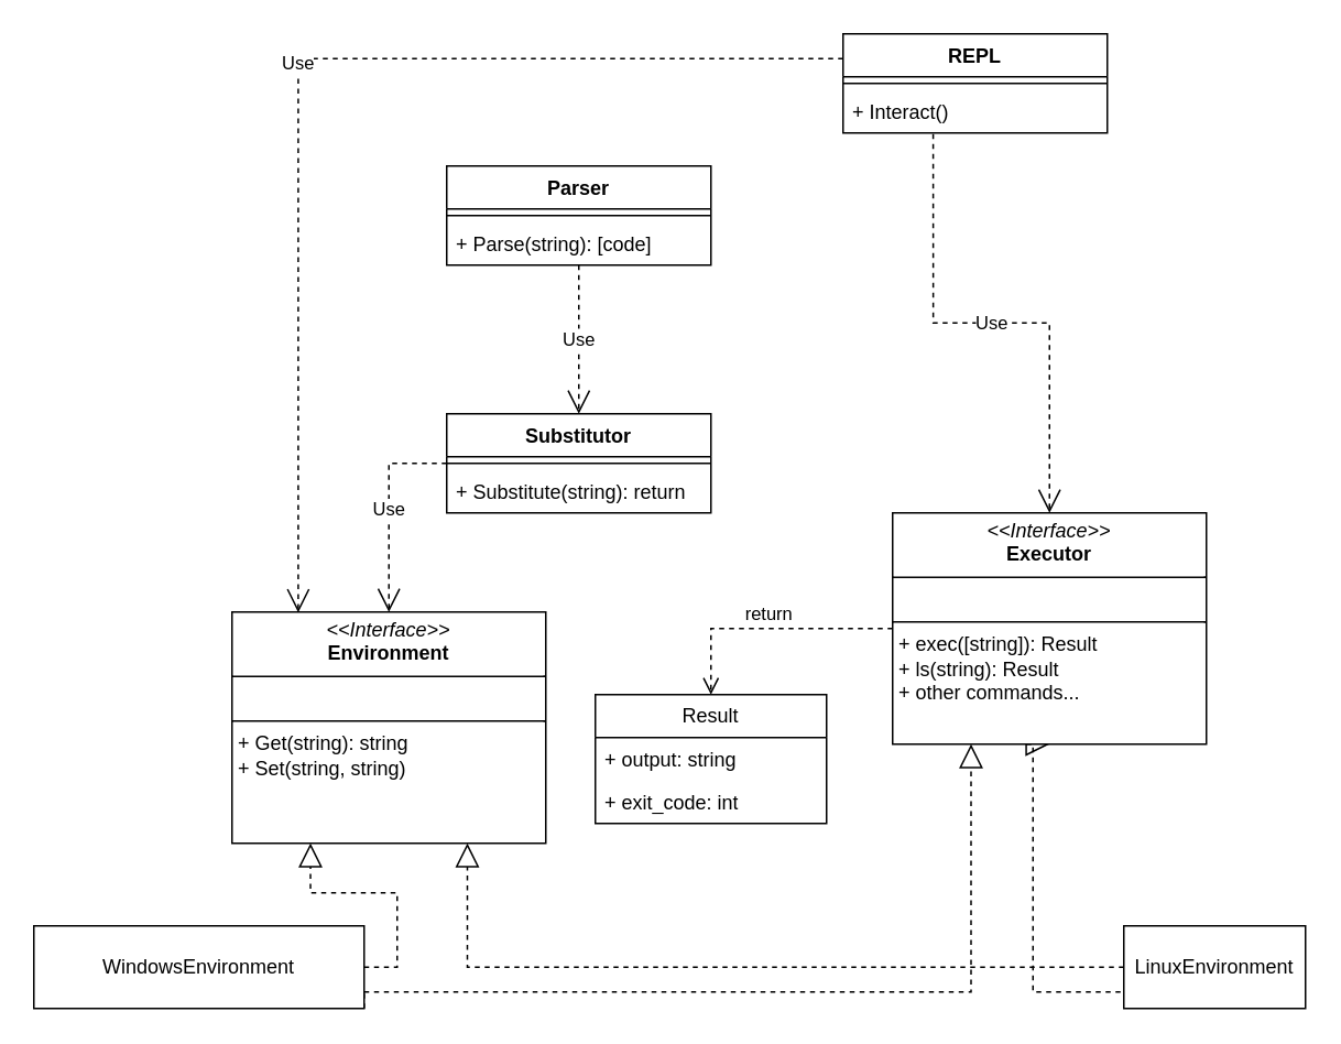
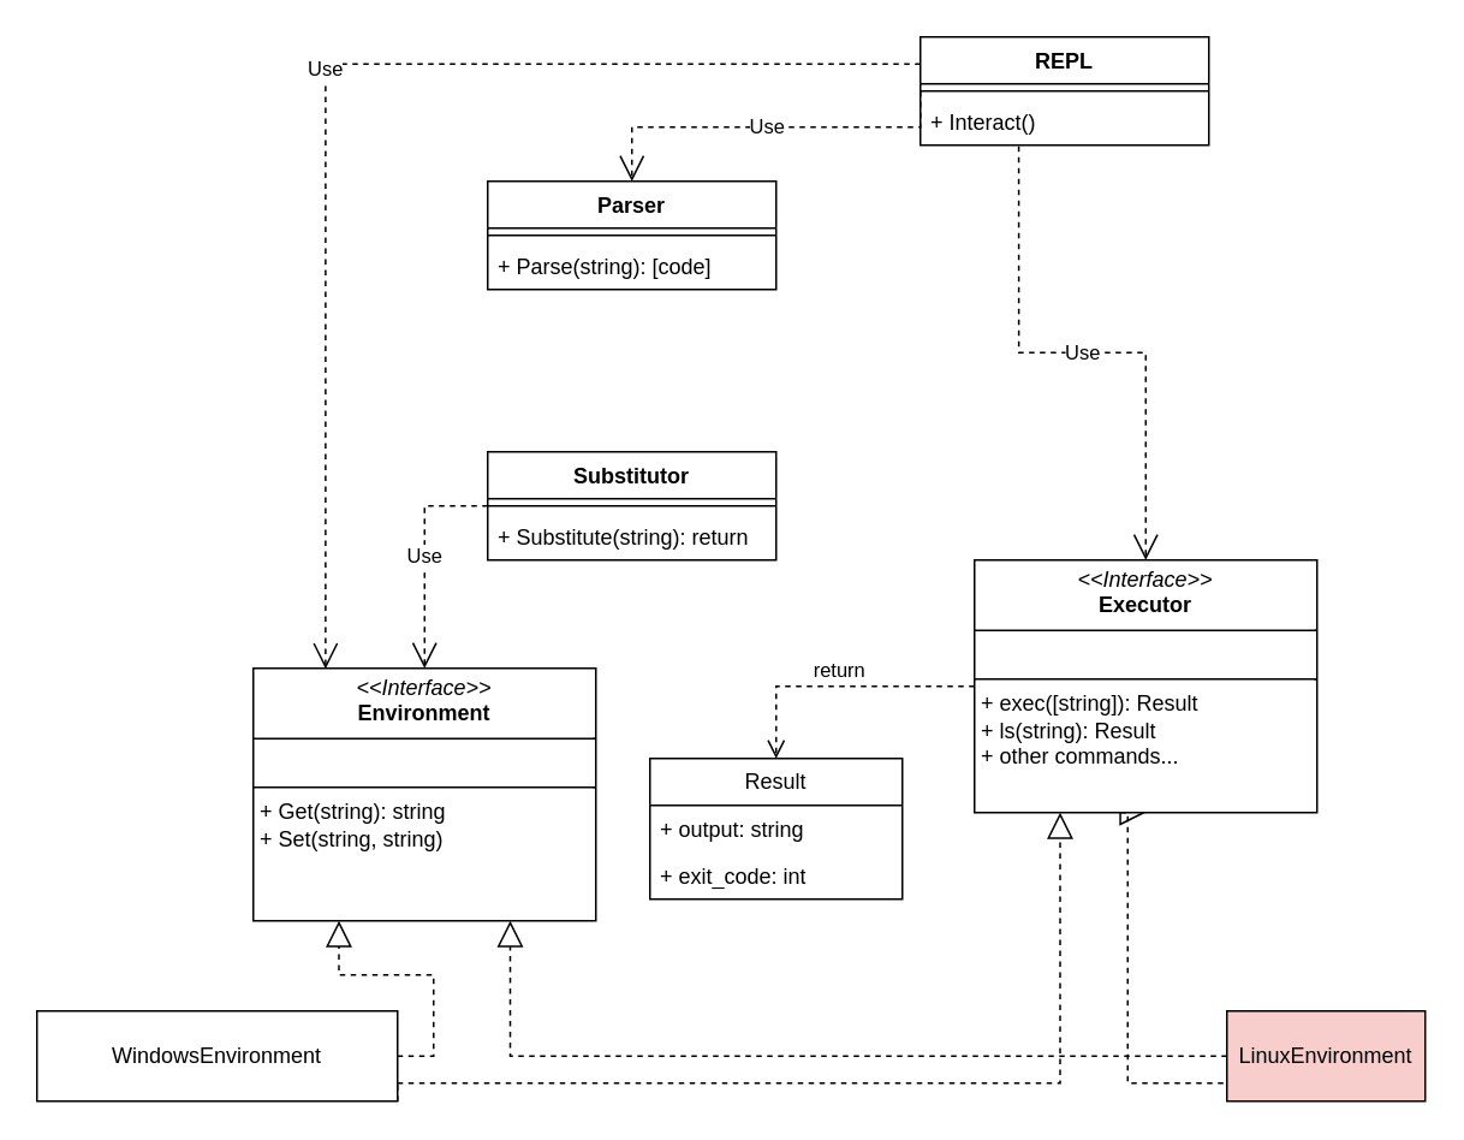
  <mxCell id="0" />
  <mxCell id="1" parent="0" />
  <mxCell id="2" value="Use" style="endArrow=open;endSize=12;dashed=1;html=1;rounded=0;entryX=0.5;entryY=0;entryDx=0;entryDy=0;exitX=0;exitY=0.5;exitDx=0;exitDy=0;flowAnimation=0;movable=1;resizable=1;rotatable=1;deletable=1;editable=1;locked=0;connectable=1;edgeStyle=orthogonalEdgeStyle;" edge="1" parent="1" source="10" target="3"><mxGeometry width="160" relative="1" as="geometry"><mxPoint x="290" y="310" as="sourcePoint" /><mxPoint x="390" y="240" as="targetPoint" /></mxGeometry></mxCell>
  <mxCell id="3" value="&lt;p style=&quot;margin:0px;margin-top:4px;text-align:center;&quot;&gt;&lt;i&gt;&amp;lt;&amp;lt;Interface&amp;gt;&amp;gt;&lt;/i&gt;&lt;br&gt;&lt;b&gt;Environment&lt;/b&gt;&lt;/p&gt;&lt;hr size=&quot;1&quot; style=&quot;border-style:solid;&quot;&gt;&lt;p style=&quot;margin:0px;margin-left:4px;&quot;&gt;&lt;br&gt;&lt;/p&gt;&lt;hr size=&quot;1&quot; style=&quot;border-style:solid;&quot;&gt;&lt;p style=&quot;margin:0px;margin-left:4px;&quot;&gt;+ Get(string): string&lt;br&gt;+ Set(string, string)&lt;/p&gt;" style="verticalAlign=top;align=left;overflow=fill;html=1;whiteSpace=wrap;" vertex="1" parent="1"><mxGeometry x="140" y="370" width="190" height="140" as="geometry" /></mxCell>
  <mxCell id="4" style="edgeStyle=orthogonalEdgeStyle;rounded=0;orthogonalLoop=1;jettySize=auto;html=1;exitX=1;exitY=0.5;exitDx=0;exitDy=0;entryX=0.25;entryY=1;entryDx=0;entryDy=0;dashed=1;strokeColor=default;align=center;verticalAlign=middle;fontFamily=Helvetica;fontSize=11;fontColor=default;labelBackgroundColor=default;endArrow=block;endFill=0;endSize=12;" edge="1" parent="1" source="6" target="3"><mxGeometry relative="1" as="geometry" /></mxCell>
  <mxCell id="5" style="edgeStyle=orthogonalEdgeStyle;rounded=0;orthogonalLoop=1;jettySize=auto;html=1;exitX=1;exitY=1;exitDx=0;exitDy=0;entryX=0.25;entryY=1;entryDx=0;entryDy=0;dashed=1;strokeColor=default;align=center;verticalAlign=middle;fontFamily=Helvetica;fontSize=11;fontColor=default;labelBackgroundColor=default;endArrow=block;endFill=0;endSize=12;" edge="1" parent="1" source="6" target="17"><mxGeometry relative="1" as="geometry"><Array as="points"><mxPoint x="150" y="600" /><mxPoint x="578" y="600" /></Array></mxGeometry></mxCell>
  <mxCell id="6" value="WindowsEnvironment" style="html=1;whiteSpace=wrap;" vertex="1" parent="1"><mxGeometry x="20" y="560" width="200" height="50" as="geometry" /></mxCell>
  <mxCell id="7" style="edgeStyle=orthogonalEdgeStyle;rounded=0;orthogonalLoop=1;jettySize=auto;html=1;exitX=0;exitY=0.5;exitDx=0;exitDy=0;entryX=0.75;entryY=1;entryDx=0;entryDy=0;dashed=1;strokeColor=default;align=center;verticalAlign=middle;fontFamily=Helvetica;fontSize=11;fontColor=default;labelBackgroundColor=default;endArrow=block;endFill=0;endSize=12;" edge="1" parent="1" source="9" target="3"><mxGeometry relative="1" as="geometry" /></mxCell>
  <mxCell id="8" style="edgeStyle=orthogonalEdgeStyle;rounded=0;orthogonalLoop=1;jettySize=auto;html=1;exitX=0;exitY=1;exitDx=0;exitDy=0;entryX=0.5;entryY=1;entryDx=0;entryDy=0;dashed=1;strokeColor=default;align=center;verticalAlign=middle;fontFamily=Helvetica;fontSize=11;fontColor=default;labelBackgroundColor=default;endArrow=block;endFill=0;endSize=12;" edge="1" parent="1" source="9" target="17"><mxGeometry relative="1" as="geometry"><Array as="points"><mxPoint x="680" y="600" /><mxPoint x="625" y="600" /></Array></mxGeometry></mxCell>
- <mxCell id="9" value="LinuxEnvironment" style="html=1;whiteSpace=wrap;" vertex="1" parent="1"><mxGeometry x="680" y="560" width="110" height="50" as="geometry" /></mxCell>
+ <mxCell id="9" value="LinuxEnvironment" style="html=1;whiteSpace=wrap;fillColor=#f8cecc;" vertex="1" parent="1"><mxGeometry x="680" y="560" width="110" height="50" as="geometry" /></mxCell>
  <mxCell id="10" value="Substitutor" style="swimlane;fontStyle=1;align=center;verticalAlign=top;childLayout=stackLayout;horizontal=1;startSize=26;horizontalStack=0;resizeParent=1;resizeParentMax=0;resizeLast=0;collapsible=1;marginBottom=0;whiteSpace=wrap;html=1;" vertex="1" parent="1"><mxGeometry x="270" y="250" width="160" height="60" as="geometry" /></mxCell>
  <mxCell id="11" value="" style="line;strokeWidth=1;fillColor=none;align=left;verticalAlign=middle;spacingTop=-1;spacingLeft=3;spacingRight=3;rotatable=0;labelPosition=right;points=[];portConstraint=eastwest;strokeColor=inherit;" vertex="1" parent="10"><mxGeometry y="26" width="160" height="8" as="geometry" /></mxCell>
  <mxCell id="12" value="+ Substitute(string): return" style="text;strokeColor=none;fillColor=none;align=left;verticalAlign=top;spacingLeft=4;spacingRight=4;overflow=hidden;rotatable=0;points=[[0,0.5],[1,0.5]];portConstraint=eastwest;whiteSpace=wrap;html=1;" vertex="1" parent="10"><mxGeometry y="34" width="160" height="26" as="geometry" /></mxCell>
  <mxCell id="13" value="Parser" style="swimlane;fontStyle=1;align=center;verticalAlign=top;childLayout=stackLayout;horizontal=1;startSize=26;horizontalStack=0;resizeParent=1;resizeParentMax=0;resizeLast=0;collapsible=1;marginBottom=0;whiteSpace=wrap;html=1;" vertex="1" parent="1"><mxGeometry x="270" y="100" width="160" height="60" as="geometry" /></mxCell>
  <mxCell id="14" value="" style="line;strokeWidth=1;fillColor=none;align=left;verticalAlign=middle;spacingTop=-1;spacingLeft=3;spacingRight=3;rotatable=0;labelPosition=right;points=[];portConstraint=eastwest;strokeColor=inherit;" vertex="1" parent="13"><mxGeometry y="26" width="160" height="8" as="geometry" /></mxCell>
  <mxCell id="15" value="&lt;div&gt;+ Parse(string): [code]&lt;/div&gt;&lt;div&gt;&lt;br&gt;&lt;/div&gt;" style="text;strokeColor=none;fillColor=none;align=left;verticalAlign=top;spacingLeft=4;spacingRight=4;overflow=hidden;rotatable=0;points=[[0,0.5],[1,0.5]];portConstraint=eastwest;whiteSpace=wrap;html=1;" vertex="1" parent="13"><mxGeometry y="34" width="160" height="26" as="geometry" /></mxCell>
- <mxCell id="16" value="Use" style="endArrow=open;endSize=12;dashed=1;html=1;rounded=0;exitX=0.5;exitY=1;exitDx=0;exitDy=0;entryX=0.5;entryY=0;entryDx=0;entryDy=0;edgeStyle=orthogonalEdgeStyle;" edge="1" parent="1" source="13" target="10"><mxGeometry width="160" relative="1" as="geometry"><mxPoint x="240" y="550" as="sourcePoint" /><mxPoint x="400" y="550" as="targetPoint" /></mxGeometry></mxCell>
  <mxCell id="17" value="&lt;p style=&quot;margin:0px;margin-top:4px;text-align:center;&quot;&gt;&lt;i&gt;&amp;lt;&amp;lt;Interface&amp;gt;&amp;gt;&lt;/i&gt;&lt;br&gt;&lt;b&gt;Executor&lt;/b&gt;&lt;/p&gt;&lt;hr size=&quot;1&quot; style=&quot;border-style:solid;&quot;&gt;&lt;p style=&quot;margin:0px;margin-left:4px;&quot;&gt;&lt;br&gt;&lt;/p&gt;&lt;hr size=&quot;1&quot; style=&quot;border-style:solid;&quot;&gt;&lt;p style=&quot;margin:0px;margin-left:4px;&quot;&gt;+ exec([string]): Result&lt;br&gt;+ ls(string): Result&lt;/p&gt;&lt;p style=&quot;margin:0px;margin-left:4px;&quot;&gt;+ other commands...&lt;/p&gt;" style="verticalAlign=top;align=left;overflow=fill;html=1;whiteSpace=wrap;" vertex="1" parent="1"><mxGeometry x="540" y="310" width="190" height="140" as="geometry" /></mxCell>
  <mxCell id="18" value="REPL" style="swimlane;fontStyle=1;align=center;verticalAlign=top;childLayout=stackLayout;horizontal=1;startSize=26;horizontalStack=0;resizeParent=1;resizeParentMax=0;resizeLast=0;collapsible=1;marginBottom=0;whiteSpace=wrap;html=1;" vertex="1" parent="1"><mxGeometry x="510" y="20" width="160" height="60" as="geometry" /></mxCell>
  <mxCell id="19" value="" style="line;strokeWidth=1;fillColor=none;align=left;verticalAlign=middle;spacingTop=-1;spacingLeft=3;spacingRight=3;rotatable=0;labelPosition=right;points=[];portConstraint=eastwest;strokeColor=inherit;" vertex="1" parent="18"><mxGeometry y="26" width="160" height="8" as="geometry" /></mxCell>
  <mxCell id="20" value="&lt;div&gt;+ Interact()&lt;/div&gt;" style="text;strokeColor=none;fillColor=none;align=left;verticalAlign=top;spacingLeft=4;spacingRight=4;overflow=hidden;rotatable=0;points=[[0,0.5],[1,0.5]];portConstraint=eastwest;whiteSpace=wrap;html=1;" vertex="1" parent="18"><mxGeometry y="34" width="160" height="26" as="geometry" /></mxCell>
  <mxCell id="21" value="Result" style="swimlane;fontStyle=0;childLayout=stackLayout;horizontal=1;startSize=26;fillColor=none;horizontalStack=0;resizeParent=1;resizeParentMax=0;resizeLast=0;collapsible=1;marginBottom=0;whiteSpace=wrap;html=1;" vertex="1" parent="1"><mxGeometry x="360" y="420" width="140" height="78" as="geometry" /></mxCell>
  <mxCell id="22" value="+ output: string" style="text;strokeColor=none;fillColor=none;align=left;verticalAlign=top;spacingLeft=4;spacingRight=4;overflow=hidden;rotatable=0;points=[[0,0.5],[1,0.5]];portConstraint=eastwest;whiteSpace=wrap;html=1;" vertex="1" parent="21"><mxGeometry y="26" width="140" height="26" as="geometry" /></mxCell>
  <mxCell id="23" value="+ exit_code: int" style="text;strokeColor=none;fillColor=none;align=left;verticalAlign=top;spacingLeft=4;spacingRight=4;overflow=hidden;rotatable=0;points=[[0,0.5],[1,0.5]];portConstraint=eastwest;whiteSpace=wrap;html=1;" vertex="1" parent="21"><mxGeometry y="52" width="140" height="26" as="geometry" /></mxCell>
  <mxCell id="24" value="return" style="html=1;verticalAlign=bottom;endArrow=open;dashed=1;endSize=8;rounded=0;exitX=0;exitY=0.5;exitDx=0;exitDy=0;entryX=0.5;entryY=0;entryDx=0;entryDy=0;edgeStyle=orthogonalEdgeStyle;" edge="1" parent="1" source="17" target="21"><mxGeometry relative="1" as="geometry"><mxPoint x="530" y="530" as="sourcePoint" /><mxPoint x="450" y="530" as="targetPoint" /></mxGeometry></mxCell>
+ <mxCell id="25" value="Use" style="endArrow=open;endSize=12;dashed=1;html=1;rounded=0;exitX=0;exitY=0.5;exitDx=0;exitDy=0;entryX=0.5;entryY=0;entryDx=0;entryDy=0;edgeStyle=orthogonalEdgeStyle;" edge="1" parent="1" source="18" target="13"><mxGeometry width="160" relative="1" as="geometry"><mxPoint x="480" y="40" as="sourcePoint" /><mxPoint x="380" y="80" as="targetPoint" /><Array as="points"><mxPoint x="510" y="70" /><mxPoint x="350" y="70" /></Array></mxGeometry></mxCell>
  <mxCell id="26" value="Use" style="endArrow=open;endSize=12;dashed=1;html=1;rounded=0;exitX=0;exitY=0.25;exitDx=0;exitDy=0;entryX=0.211;entryY=0.002;entryDx=0;entryDy=0;entryPerimeter=0;edgeStyle=orthogonalEdgeStyle;" edge="1" parent="1" source="18" target="3"><mxGeometry width="160" relative="1" as="geometry"><mxPoint x="290" y="-20" as="sourcePoint" /><mxPoint x="450" y="-20" as="targetPoint" /></mxGeometry></mxCell>
  <mxCell id="27" value="Use" style="endArrow=open;endSize=12;dashed=1;html=1;rounded=0;exitDx=0;exitDy=0;exitPerimeter=0;entryDx=0;entryDy=0;edgeStyle=orthogonalEdgeStyle;exitX=0.341;exitY=1.026;" edge="1" parent="1" source="20" target="17"><mxGeometry width="160" relative="1" as="geometry"><mxPoint x="570" y="190" as="sourcePoint" /><mxPoint x="730" y="190" as="targetPoint" /></mxGeometry></mxCell>
